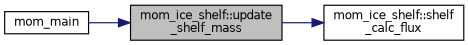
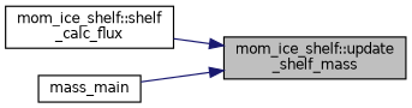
  digraph {
    fontname="DejaVu Sans"
    rankdir=RL
    node [color=black fillcolor=white fontname="DejaVu Sans" fontsize=10 shape=record style=filled]
    edge [color=midnightblue dir=back fontname="DejaVu Sans" fontsize=10 labelfontname=Helvetica labelfontsize=10 style=solid]
    n1 [fillcolor=grey75 fontcolor=black height=0.2 label="mom_ice_shelf::update\l_shelf_mass" width=0.4]
    n2 [height=0.2 label="mom_ice_shelf::shelf\l_calc_flux" width=0.4]
-   n3 [height=0.2 label=mom_main width=0.4]
-   n2 -> n1
+   n3 [height=0.2 label=mass_main width=0.4]
+   n1 -> n2
    n1 -> n3
  }
